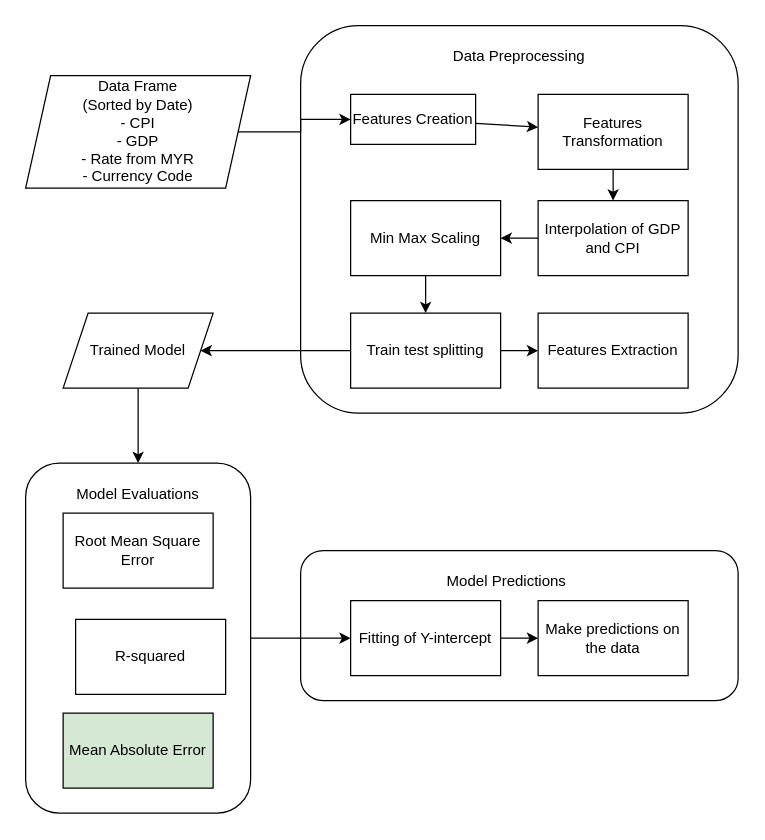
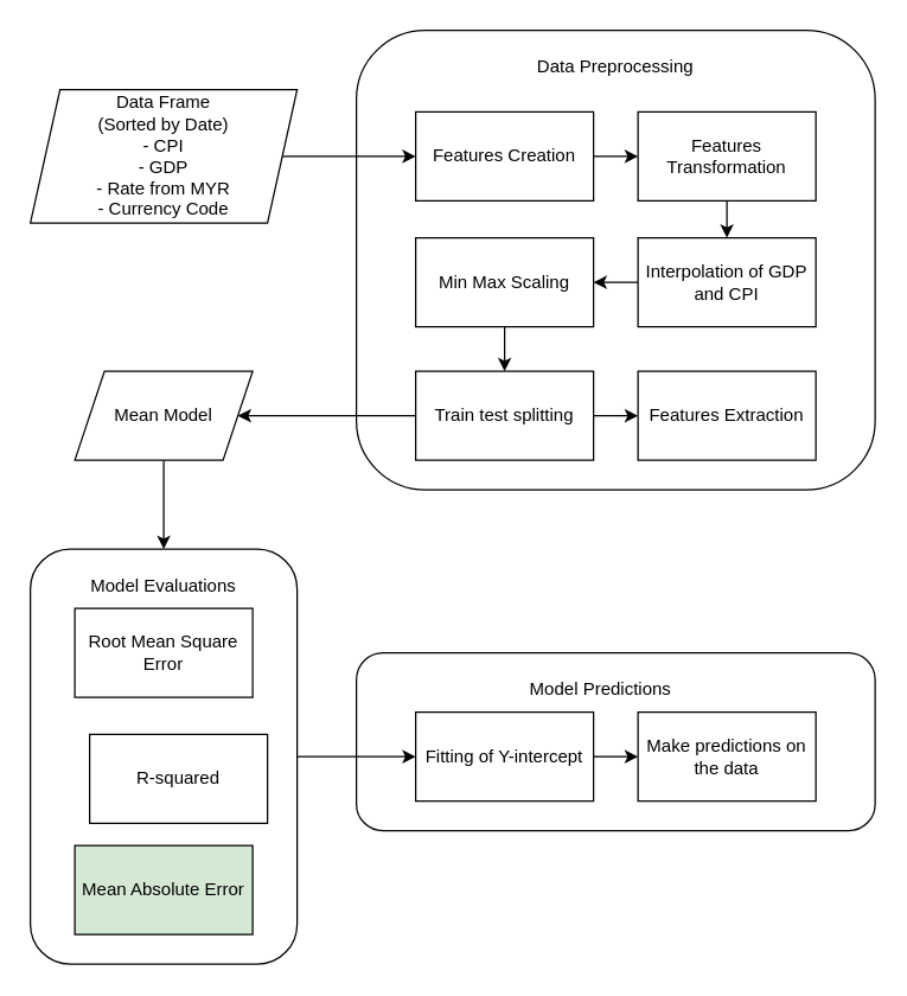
  <mxCell id="0" />
  <mxCell id="1" parent="0" />
  <mxCell id="2" value="" style="rounded=1;whiteSpace=wrap;html=1;" vertex="1" parent="1"><mxGeometry x="240" y="440" width="350" height="120" as="geometry" /></mxCell>
  <mxCell id="3" value="" style="rounded=1;whiteSpace=wrap;html=1;" parent="1" vertex="1"><mxGeometry x="240" y="20" width="350" height="310" as="geometry" /></mxCell>
  <mxCell id="4" style="edgeStyle=orthogonalEdgeStyle;rounded=0;orthogonalLoop=1;jettySize=auto;html=1;" parent="1" source="5" target="7" edge="1"><mxGeometry relative="1" as="geometry"><Array as="points" /><mxPoint x="280" y="105" as="targetPoint" /></mxGeometry></mxCell>
  <mxCell id="5" value="Data Frame &lt;br&gt;(Sorted by Date)&lt;br&gt;- CPI&lt;br&gt;- GDP&lt;br&gt;- Rate from MYR&lt;br&gt;- Currency Code" style="shape=parallelogram;perimeter=parallelogramPerimeter;whiteSpace=wrap;html=1;fixedSize=1;" parent="1" vertex="1"><mxGeometry x="20" y="60" width="180" height="90" as="geometry" /></mxCell>
  <mxCell id="6" style="edgeStyle=none;rounded=0;orthogonalLoop=1;jettySize=auto;html=1;" parent="1" source="7" target="18" edge="1"><mxGeometry relative="1" as="geometry" /></mxCell>
- <mxCell id="7" value="Features Creation" style="rounded=0;whiteSpace=wrap;html=1;" parent="1" vertex="1"><mxGeometry x="280" y="75" width="100" height="40" as="geometry" /></mxCell>
+ <mxCell id="7" value="Features Creation" style="rounded=0;whiteSpace=wrap;html=1;" parent="1" vertex="1"><mxGeometry x="280" y="75" width="120" height="60" as="geometry" /></mxCell>
  <mxCell id="8" value="Features Extraction" style="rounded=0;whiteSpace=wrap;html=1;" parent="1" vertex="1"><mxGeometry x="430" y="250" width="120" height="60" as="geometry" /></mxCell>
  <mxCell id="9" style="rounded=0;orthogonalLoop=1;jettySize=auto;html=1;" parent="1" source="14" target="16" edge="1"><mxGeometry relative="1" as="geometry"><mxPoint x="640" y="100" as="targetPoint" /><mxPoint x="280" y="332.5" as="sourcePoint" /></mxGeometry></mxCell>
  <mxCell id="10" style="rounded=0;orthogonalLoop=1;jettySize=auto;html=1;" parent="1" source="11" target="14" edge="1"><mxGeometry relative="1" as="geometry" /></mxCell>
  <mxCell id="11" value="Min Max Scaling" style="rounded=0;whiteSpace=wrap;html=1;" parent="1" vertex="1"><mxGeometry x="280" y="160" width="120" height="60" as="geometry" /></mxCell>
  <mxCell id="12" value="Data Preprocessing" style="text;html=1;strokeColor=none;fillColor=none;align=center;verticalAlign=middle;whiteSpace=wrap;rounded=0;" parent="1" vertex="1"><mxGeometry x="335" y="30" width="160" height="30" as="geometry" /></mxCell>
  <mxCell id="13" style="edgeStyle=none;rounded=0;orthogonalLoop=1;jettySize=auto;html=1;" parent="1" source="14" target="8" edge="1"><mxGeometry relative="1" as="geometry" /></mxCell>
  <mxCell id="14" value="Train test splitting" style="rounded=0;whiteSpace=wrap;html=1;" parent="1" vertex="1"><mxGeometry x="280" y="250" width="120" height="60" as="geometry" /></mxCell>
  <mxCell id="15" style="rounded=0;orthogonalLoop=1;jettySize=auto;html=1;entryX=0.5;entryY=0;entryDx=0;entryDy=0;" edge="1" parent="1" source="16" target="26"><mxGeometry relative="1" as="geometry" /></mxCell>
- <mxCell id="16" value="Trained Model" style="shape=parallelogram;perimeter=parallelogramPerimeter;whiteSpace=wrap;html=1;fixedSize=1;" parent="1" vertex="1"><mxGeometry x="50" y="250" width="120" height="60" as="geometry" /></mxCell>
+ <mxCell id="16" value="Mean Model" style="shape=parallelogram;perimeter=parallelogramPerimeter;whiteSpace=wrap;html=1;fixedSize=1;" parent="1" vertex="1"><mxGeometry x="50" y="250" width="120" height="60" as="geometry" /></mxCell>
  <mxCell id="17" style="edgeStyle=none;rounded=0;orthogonalLoop=1;jettySize=auto;html=1;" parent="1" source="18" target="20" edge="1"><mxGeometry relative="1" as="geometry" /></mxCell>
  <mxCell id="18" value="Features Transformation" style="rounded=0;whiteSpace=wrap;html=1;" parent="1" vertex="1"><mxGeometry x="430" y="75" width="120" height="60" as="geometry" /></mxCell>
  <mxCell id="19" style="edgeStyle=none;rounded=0;orthogonalLoop=1;jettySize=auto;html=1;" parent="1" source="20" target="11" edge="1"><mxGeometry relative="1" as="geometry" /></mxCell>
  <mxCell id="20" value="Interpolation of GDP and CPI" style="rounded=0;whiteSpace=wrap;html=1;" parent="1" vertex="1"><mxGeometry x="430" y="160" width="120" height="60" as="geometry" /></mxCell>
  <mxCell id="21" style="edgeStyle=orthogonalEdgeStyle;rounded=0;orthogonalLoop=1;jettySize=auto;html=1;" edge="1" parent="1" source="22" target="23"><mxGeometry relative="1" as="geometry" /></mxCell>
  <mxCell id="22" value="Fitting of Y-intercept" style="rounded=0;whiteSpace=wrap;html=1;" vertex="1" parent="1"><mxGeometry x="280" y="480" width="120" height="60" as="geometry" /></mxCell>
  <mxCell id="23" value="Make predictions on the data" style="rounded=0;whiteSpace=wrap;html=1;" vertex="1" parent="1"><mxGeometry x="430" y="480" width="120" height="60" as="geometry" /></mxCell>
  <mxCell id="24" value="Model Predictions" style="text;html=1;strokeColor=none;fillColor=none;align=center;verticalAlign=middle;whiteSpace=wrap;rounded=0;" vertex="1" parent="1"><mxGeometry x="325" y="450" width="160" height="30" as="geometry" /></mxCell>
  <mxCell id="25" style="edgeStyle=none;rounded=0;orthogonalLoop=1;jettySize=auto;html=1;" edge="1" parent="1" source="26" target="22"><mxGeometry relative="1" as="geometry" /></mxCell>
  <mxCell id="26" value="" style="rounded=1;whiteSpace=wrap;html=1;" vertex="1" parent="1"><mxGeometry x="20" y="370" width="180" height="280" as="geometry" /></mxCell>
  <mxCell id="27" value="Model Evaluations" style="text;html=1;strokeColor=none;fillColor=none;align=center;verticalAlign=middle;whiteSpace=wrap;rounded=0;" vertex="1" parent="1"><mxGeometry x="30" y="380" width="160" height="30" as="geometry" /></mxCell>
  <mxCell id="28" value="R-squared" style="rounded=0;whiteSpace=wrap;html=1;" vertex="1" parent="1"><mxGeometry x="60" y="495" width="120" height="60" as="geometry" /></mxCell>
  <mxCell id="29" value="Mean Absolute Error" style="rounded=0;whiteSpace=wrap;html=1;fillColor=#d5e8d4;" vertex="1" parent="1"><mxGeometry x="50" y="570" width="120" height="60" as="geometry" /></mxCell>
  <mxCell id="30" value="Root Mean Square Error" style="rounded=0;whiteSpace=wrap;html=1;" vertex="1" parent="1"><mxGeometry x="50" y="410" width="120" height="60" as="geometry" /></mxCell>
